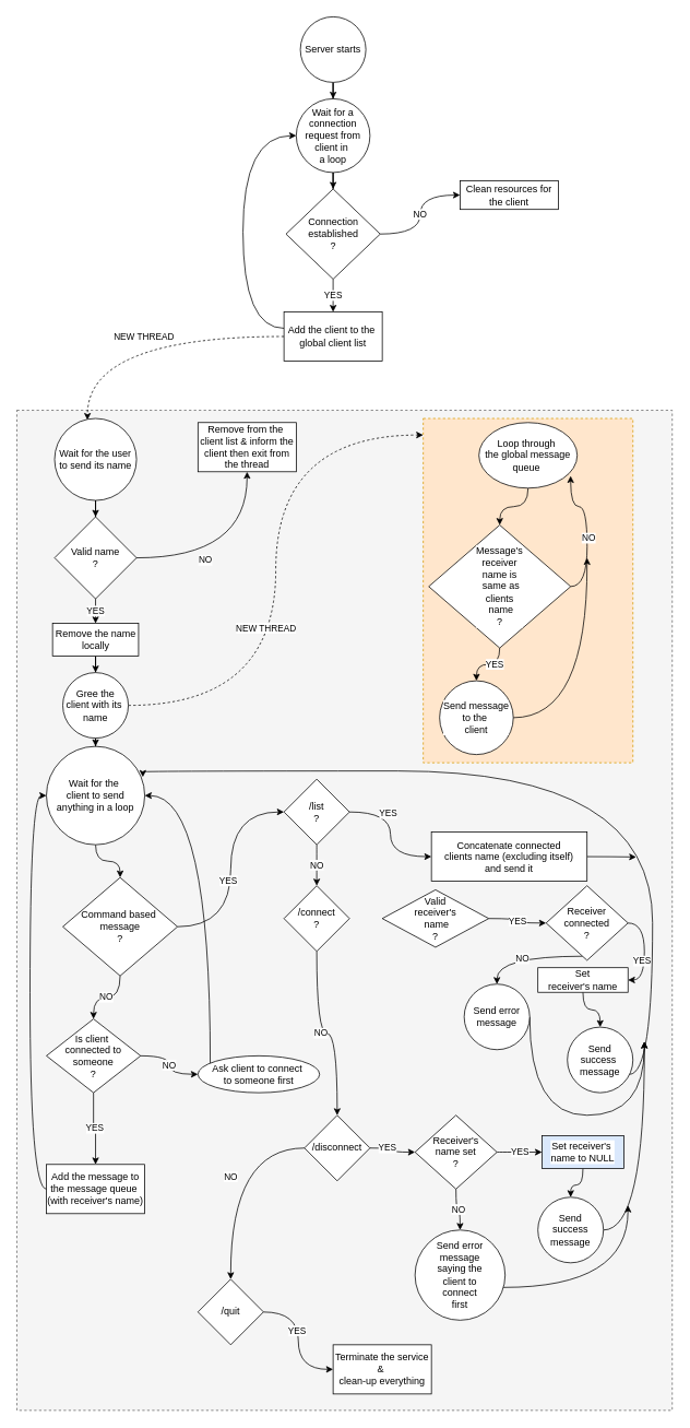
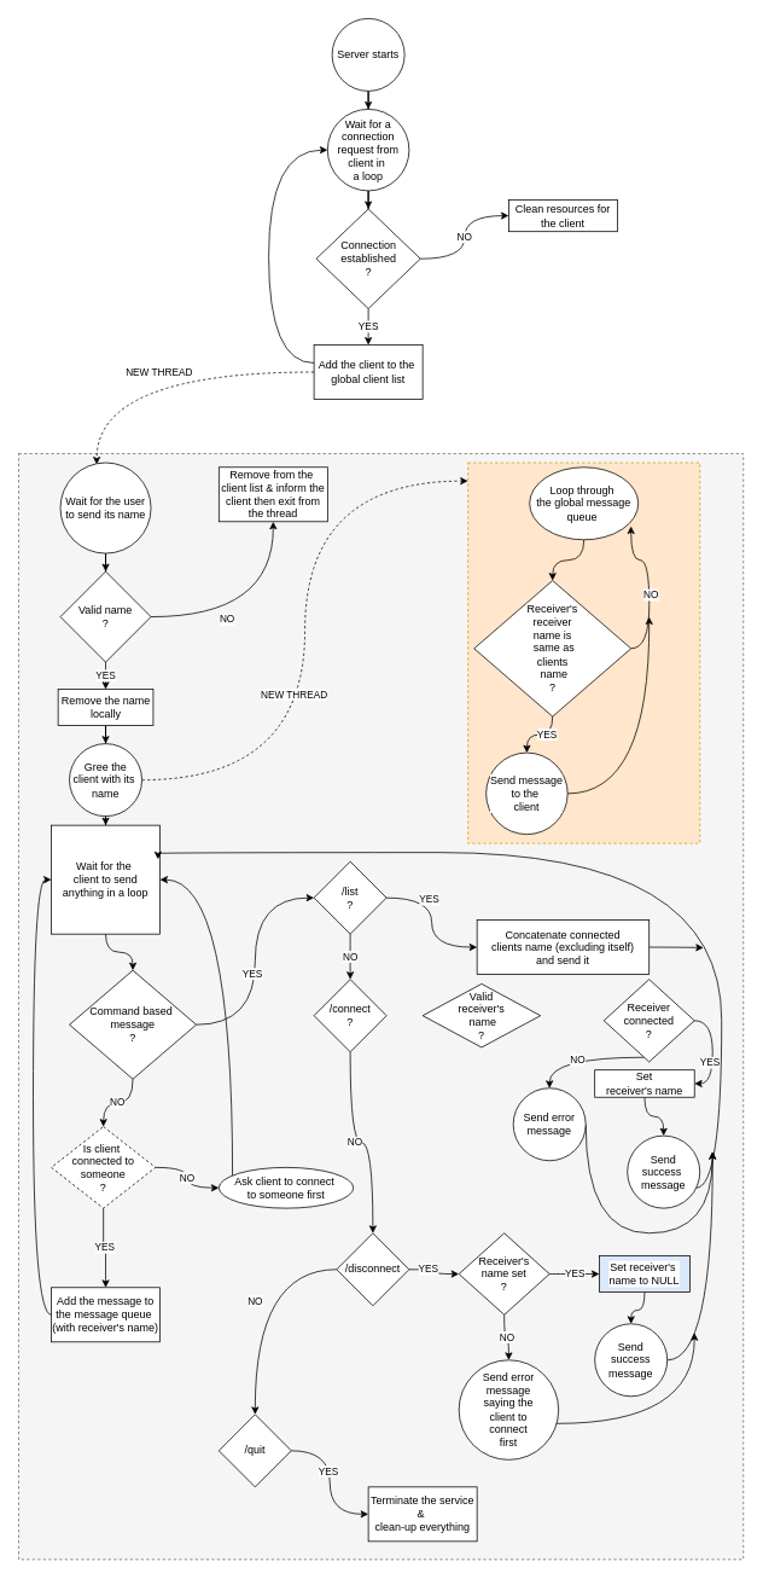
  <mxCell id="0" />
  <mxCell id="1" parent="0" />
  <mxCell id="2" style="edgeStyle=orthogonalEdgeStyle;rounded=0;orthogonalLoop=1;jettySize=auto;html=1;" edge="1" parent="1" source="3" target="5"><mxGeometry relative="1" as="geometry" /></mxCell>
  <mxCell id="3" value="Server starts&lt;br&gt;" style="ellipse;whiteSpace=wrap;html=1;aspect=fixed;" vertex="1" parent="1"><mxGeometry x="366" y="20" width="80" height="80" as="geometry" /></mxCell>
  <mxCell id="4" style="edgeStyle=orthogonalEdgeStyle;rounded=0;orthogonalLoop=1;jettySize=auto;html=1;" edge="1" parent="1" source="5" target="8"><mxGeometry relative="1" as="geometry" /></mxCell>
  <mxCell id="5" value="Wait for a connection request from client in&amp;nbsp;&lt;br&gt;a loop" style="ellipse;whiteSpace=wrap;html=1;aspect=fixed;" vertex="1" parent="1"><mxGeometry x="361" y="120" width="90" height="90" as="geometry" /></mxCell>
  <mxCell id="6" value="NO" style="edgeStyle=orthogonalEdgeStyle;orthogonalLoop=1;jettySize=auto;html=1;entryX=0;entryY=0.5;entryDx=0;entryDy=0;curved=1;" edge="1" parent="1" source="8" target="9"><mxGeometry relative="1" as="geometry" /></mxCell>
  <mxCell id="7" value="YES" style="edgeStyle=orthogonalEdgeStyle;rounded=0;orthogonalLoop=1;jettySize=auto;html=1;" edge="1" parent="1" source="8" target="13"><mxGeometry relative="1" as="geometry" /></mxCell>
  <mxCell id="8" value="Connection established&lt;br&gt;?" style="rhombus;whiteSpace=wrap;html=1;" vertex="1" parent="1"><mxGeometry x="348.5" y="230" width="115" height="110" as="geometry" /></mxCell>
  <mxCell id="9" value="Clean resources for the client" style="rounded=0;whiteSpace=wrap;html=1;" vertex="1" parent="1"><mxGeometry x="561" y="220" width="120" height="35" as="geometry" /></mxCell>
  <mxCell id="10" value="" style="rounded=0;whiteSpace=wrap;html=1;fillColor=#f5f5f5;strokeColor=#666666;fontColor=#333333;dashed=1;" vertex="1" parent="1"><mxGeometry x="20" y="500" width="800" height="1220" as="geometry" /></mxCell>
  <mxCell id="11" value="NEW THREAD" style="edgeStyle=orthogonalEdgeStyle;orthogonalLoop=1;jettySize=auto;html=1;entryX=0.401;entryY=0.019;entryDx=0;entryDy=0;dashed=1;curved=1;entryPerimeter=0;" edge="1" parent="1" source="13" target="15"><mxGeometry relative="1" as="geometry" /></mxCell>
  <mxCell id="12" style="edgeStyle=orthogonalEdgeStyle;orthogonalLoop=1;jettySize=auto;html=1;curved=1;" edge="1" parent="1" source="13" target="5"><mxGeometry relative="1" as="geometry"><Array as="points"><mxPoint x="296" y="400" /><mxPoint x="296" y="165" /></Array></mxGeometry></mxCell>
  <mxCell id="13" value="Add the client to the&amp;nbsp;&lt;br&gt;global client list" style="rounded=0;whiteSpace=wrap;html=1;" vertex="1" parent="1"><mxGeometry x="346" y="380" width="120" height="60" as="geometry" /></mxCell>
  <mxCell id="14" style="edgeStyle=orthogonalEdgeStyle;rounded=0;orthogonalLoop=1;jettySize=auto;html=1;" edge="1" parent="1" source="15" target="19"><mxGeometry relative="1" as="geometry" /></mxCell>
  <mxCell id="15" value="Wait for the user&lt;br&gt;to send its name" style="ellipse;whiteSpace=wrap;html=1;aspect=fixed;" vertex="1" parent="1"><mxGeometry x="66" y="510" width="100" height="100" as="geometry" /></mxCell>
  <mxCell id="16" value="YES" style="edgeStyle=orthogonalEdgeStyle;rounded=0;orthogonalLoop=1;jettySize=auto;html=1;" edge="1" parent="1" source="19" target="22"><mxGeometry relative="1" as="geometry" /></mxCell>
  <mxCell id="17" style="edgeStyle=orthogonalEdgeStyle;orthogonalLoop=1;jettySize=auto;html=1;curved=1;" edge="1" parent="1" source="19" target="20"><mxGeometry relative="1" as="geometry" /></mxCell>
  <mxCell id="18" value="NO" style="edgeLabel;html=1;align=center;verticalAlign=middle;resizable=0;points=[];" vertex="1" connectable="0" parent="17"><mxGeometry x="-0.307" y="-2" relative="1" as="geometry"><mxPoint as="offset" /></mxGeometry></mxCell>
  <mxCell id="19" value="Valid name&lt;br&gt;?" style="rhombus;whiteSpace=wrap;html=1;" vertex="1" parent="1"><mxGeometry x="66" y="630" width="100" height="100" as="geometry" /></mxCell>
  <mxCell id="20" value="Remove from the&amp;nbsp;&lt;br&gt;client list &amp;amp; inform the client then exit from the thread" style="rounded=0;whiteSpace=wrap;html=1;" vertex="1" parent="1"><mxGeometry x="241" y="515" width="120" height="60" as="geometry" /></mxCell>
  <mxCell id="21" style="edgeStyle=orthogonalEdgeStyle;rounded=0;orthogonalLoop=1;jettySize=auto;html=1;" edge="1" parent="1" source="22" target="26"><mxGeometry relative="1" as="geometry" /></mxCell>
  <mxCell id="22" value="Remove the name locally" style="rounded=0;whiteSpace=wrap;html=1;" vertex="1" parent="1"><mxGeometry x="63.5" y="760" width="105" height="40" as="geometry" /></mxCell>
  <mxCell id="23" style="edgeStyle=orthogonalEdgeStyle;orthogonalLoop=1;jettySize=auto;html=1;curved=1;entryX=0;entryY=0.048;entryDx=0;entryDy=0;entryPerimeter=0;dashed=1;" edge="1" parent="1" source="26" target="29"><mxGeometry relative="1" as="geometry" /></mxCell>
  <mxCell id="24" value="NEW THREAD" style="edgeLabel;html=1;align=center;verticalAlign=middle;resizable=0;points=[];" vertex="1" connectable="0" parent="23"><mxGeometry x="-0.202" y="13" relative="1" as="geometry"><mxPoint as="offset" /></mxGeometry></mxCell>
  <mxCell id="25" style="edgeStyle=orthogonalEdgeStyle;rounded=0;orthogonalLoop=1;jettySize=auto;html=1;" edge="1" parent="1" source="26" target="28"><mxGeometry relative="1" as="geometry" /></mxCell>
  <mxCell id="26" value="Gree the client with its&amp;nbsp;&lt;br&gt;name" style="ellipse;whiteSpace=wrap;html=1;aspect=fixed;" vertex="1" parent="1"><mxGeometry x="76" y="820" width="80" height="80" as="geometry" /></mxCell>
  <mxCell id="27" style="edgeStyle=orthogonalEdgeStyle;orthogonalLoop=1;jettySize=auto;html=1;curved=1;" edge="1" parent="1" source="28" target="33"><mxGeometry relative="1" as="geometry" /></mxCell>
- <mxCell id="28" value="Wait for the&amp;nbsp;&lt;br&gt;client to send anything in a loop" style="ellipse;whiteSpace=wrap;html=1;aspect=fixed;" vertex="1" parent="1"><mxGeometry x="56" y="910" width="120" height="120" as="geometry" /></mxCell>
+ <mxCell id="28" value="Wait for the&amp;nbsp;&lt;br&gt;client to send anything in a loop" style="whiteSpace=wrap;html=1;aspect=fixed;rounded=0;" vertex="1" parent="1"><mxGeometry x="56" y="910" width="120" height="120" as="geometry" /></mxCell>
  <mxCell id="29" value="" style="rounded=0;whiteSpace=wrap;html=1;dashed=1;fillColor=#ffe6cc;strokeColor=#d79b00;" vertex="1" parent="1"><mxGeometry x="516" y="510" width="256" height="420" as="geometry" /></mxCell>
  <mxCell id="30" value="NO" style="edgeStyle=orthogonalEdgeStyle;orthogonalLoop=1;jettySize=auto;html=1;curved=1;" edge="1" parent="1" source="33" target="36"><mxGeometry relative="1" as="geometry" /></mxCell>
  <mxCell id="31" style="edgeStyle=orthogonalEdgeStyle;orthogonalLoop=1;jettySize=auto;html=1;entryX=0;entryY=0.5;entryDx=0;entryDy=0;curved=1;" edge="1" parent="1" source="33" target="44"><mxGeometry relative="1" as="geometry" /></mxCell>
  <mxCell id="32" value="YES" style="edgeLabel;html=1;align=center;verticalAlign=middle;resizable=0;points=[];" vertex="1" connectable="0" parent="31"><mxGeometry x="-0.094" y="4" relative="1" as="geometry"><mxPoint as="offset" /></mxGeometry></mxCell>
  <mxCell id="33" value="Command based&amp;nbsp;&lt;br&gt;message&lt;br&gt;?" style="rhombus;whiteSpace=wrap;html=1;" vertex="1" parent="1"><mxGeometry x="76" y="1070" width="140" height="120" as="geometry" /></mxCell>
  <mxCell id="34" value="YES" style="edgeStyle=orthogonalEdgeStyle;rounded=0;orthogonalLoop=1;jettySize=auto;html=1;" edge="1" parent="1" source="36" target="38"><mxGeometry relative="1" as="geometry" /></mxCell>
  <mxCell id="35" value="NO" style="edgeStyle=orthogonalEdgeStyle;orthogonalLoop=1;jettySize=auto;html=1;curved=1;" edge="1" parent="1" source="36" target="40"><mxGeometry relative="1" as="geometry" /></mxCell>
- <mxCell id="36" value="Is client&amp;nbsp;&lt;br&gt;connected to&lt;br&gt;someone&lt;br&gt;?" style="rhombus;whiteSpace=wrap;html=1;" vertex="1" parent="1"><mxGeometry x="56" y="1242.5" width="115" height="90" as="geometry" /></mxCell>
+ <mxCell id="36" value="Is client&amp;nbsp;&lt;br&gt;connected to&lt;br&gt;someone&lt;br&gt;?" style="rhombus;whiteSpace=wrap;html=1;dashed=1;" vertex="1" parent="1"><mxGeometry x="56" y="1242.5" width="115" height="90" as="geometry" /></mxCell>
  <mxCell id="37" style="edgeStyle=orthogonalEdgeStyle;orthogonalLoop=1;jettySize=auto;html=1;entryX=0;entryY=0.5;entryDx=0;entryDy=0;curved=1;" edge="1" parent="1" source="38" target="28"><mxGeometry relative="1" as="geometry"><Array as="points"><mxPoint x="36" y="1450" /><mxPoint x="36" y="970" /></Array></mxGeometry></mxCell>
  <mxCell id="38" value="Add the message to the message queue&amp;nbsp;&lt;br&gt;(with receiver's name)" style="rounded=0;whiteSpace=wrap;html=1;" vertex="1" parent="1"><mxGeometry x="56" y="1420" width="120" height="60" as="geometry" /></mxCell>
  <mxCell id="39" style="edgeStyle=orthogonalEdgeStyle;orthogonalLoop=1;jettySize=auto;html=1;curved=1;" edge="1" parent="1" source="40" target="28"><mxGeometry relative="1" as="geometry"><Array as="points"><mxPoint x="256" y="970" /></Array></mxGeometry></mxCell>
  <mxCell id="40" value="Ask client to connect&amp;nbsp;&lt;br&gt;to someone first" style="ellipse;whiteSpace=wrap;html=1;aspect=fixed;fontFamily=Helvetica;fontSize=12;fontColor=#000000;align=center;strokeColor=#000000;fillColor=#ffffff;" vertex="1" parent="1"><mxGeometry x="241" y="1287.5" width="148.5" height="45" as="geometry" /></mxCell>
  <mxCell id="41" style="edgeStyle=orthogonalEdgeStyle;orthogonalLoop=1;jettySize=auto;html=1;entryX=0;entryY=0.5;entryDx=0;entryDy=0;curved=1;" edge="1" parent="1" source="44" target="46"><mxGeometry relative="1" as="geometry" /></mxCell>
  <mxCell id="42" value="YES" style="edgeLabel;html=1;align=center;verticalAlign=middle;resizable=0;points=[];" vertex="1" connectable="0" parent="41"><mxGeometry x="-0.402" y="-1" relative="1" as="geometry"><mxPoint as="offset" /></mxGeometry></mxCell>
  <mxCell id="43" value="NO" style="edgeStyle=orthogonalEdgeStyle;curved=1;orthogonalLoop=1;jettySize=auto;html=1;" edge="1" parent="1" source="44" target="49"><mxGeometry relative="1" as="geometry" /></mxCell>
  <mxCell id="44" value="/list&lt;br&gt;?" style="rhombus;whiteSpace=wrap;html=1;" vertex="1" parent="1"><mxGeometry x="346" y="950" width="80" height="80" as="geometry" /></mxCell>
  <mxCell id="45" style="edgeStyle=orthogonalEdgeStyle;curved=1;orthogonalLoop=1;jettySize=auto;html=1;" edge="1" parent="1" source="46"><mxGeometry relative="1" as="geometry"><mxPoint x="776" y="1045" as="targetPoint" /><Array as="points"><mxPoint x="746" y="1045" /><mxPoint x="746" y="1045" /></Array></mxGeometry></mxCell>
  <mxCell id="46" value="Concatenate connected &lt;br&gt;clients name (excluding itself) &lt;br&gt;and send it" style="rounded=0;whiteSpace=wrap;html=1;" vertex="1" parent="1"><mxGeometry x="526" y="1014.5" width="190" height="60" as="geometry" /></mxCell>
  <mxCell id="47" style="edgeStyle=orthogonalEdgeStyle;curved=1;orthogonalLoop=1;jettySize=auto;html=1;" edge="1" parent="1" source="49" target="66"><mxGeometry relative="1" as="geometry" /></mxCell>
  <mxCell id="48" value="NO" style="edgeLabel;html=1;align=center;verticalAlign=middle;resizable=0;points=[];" vertex="1" connectable="0" parent="47"><mxGeometry x="-0.074" y="1" relative="1" as="geometry"><mxPoint as="offset" /></mxGeometry></mxCell>
  <mxCell id="49" value="/connect&lt;br&gt;?" style="rhombus;whiteSpace=wrap;html=1;" vertex="1" parent="1"><mxGeometry x="346" y="1080" width="80" height="80" as="geometry" /></mxCell>
- <mxCell id="50" value="YES" style="edgeStyle=orthogonalEdgeStyle;curved=1;orthogonalLoop=1;jettySize=auto;html=1;" edge="1" parent="1" source="51" target="56"><mxGeometry relative="1" as="geometry" /></mxCell>
  <mxCell id="51" value="Valid &lt;br&gt;receiver's&lt;br&gt;&amp;nbsp;name&lt;br&gt;?" style="rhombus;whiteSpace=wrap;html=1;" vertex="1" parent="1"><mxGeometry x="466" y="1085" width="130" height="70" as="geometry" /></mxCell>
  <mxCell id="52" style="edgeStyle=orthogonalEdgeStyle;curved=1;orthogonalLoop=1;jettySize=auto;html=1;entryX=1;entryY=0.5;entryDx=0;entryDy=0;exitX=1;exitY=0.5;exitDx=0;exitDy=0;" edge="1" parent="1" source="56" target="58"><mxGeometry relative="1" as="geometry" /></mxCell>
  <mxCell id="53" value="YES" style="edgeLabel;html=1;align=center;verticalAlign=middle;resizable=0;points=[];" vertex="1" connectable="0" parent="52"><mxGeometry x="0.197" y="-4" relative="1" as="geometry"><mxPoint as="offset" /></mxGeometry></mxCell>
  <mxCell id="54" style="edgeStyle=orthogonalEdgeStyle;curved=1;orthogonalLoop=1;jettySize=auto;html=1;" edge="1" parent="1" source="56" target="62"><mxGeometry relative="1" as="geometry"><Array as="points"><mxPoint x="676" y="1166" /><mxPoint x="606" y="1166" /></Array></mxGeometry></mxCell>
  <mxCell id="55" value="NO" style="edgeLabel;html=1;align=center;verticalAlign=middle;resizable=0;points=[];" vertex="1" connectable="0" parent="54"><mxGeometry x="0.066" y="2" relative="1" as="geometry"><mxPoint as="offset" /></mxGeometry></mxCell>
  <mxCell id="56" value="Receiver connected&lt;br&gt;?" style="rhombus;whiteSpace=wrap;html=1;" vertex="1" parent="1"><mxGeometry x="666" y="1080" width="100" height="91" as="geometry" /></mxCell>
  <mxCell id="57" style="edgeStyle=orthogonalEdgeStyle;curved=1;orthogonalLoop=1;jettySize=auto;html=1;" edge="1" parent="1" source="58" target="60"><mxGeometry relative="1" as="geometry" /></mxCell>
  <mxCell id="58" value="Set &lt;br&gt;receiver's name" style="rounded=0;whiteSpace=wrap;html=1;" vertex="1" parent="1"><mxGeometry x="656" y="1180" width="110" height="30" as="geometry" /></mxCell>
  <mxCell id="59" style="edgeStyle=orthogonalEdgeStyle;orthogonalLoop=1;jettySize=auto;html=1;curved=1;entryX=0.981;entryY=0.312;entryDx=0;entryDy=0;entryPerimeter=0;" edge="1" parent="1" source="60" target="28"><mxGeometry relative="1" as="geometry"><mxPoint x="186" y="970" as="targetPoint" /><Array as="points"><mxPoint x="796" y="1310" /><mxPoint x="796" y="940" /><mxPoint x="174" y="940" /></Array></mxGeometry></mxCell>
  <mxCell id="60" value="Send success&amp;nbsp;&lt;br&gt;message" style="ellipse;whiteSpace=wrap;html=1;aspect=fixed;" vertex="1" parent="1"><mxGeometry x="692" y="1252.5" width="80" height="80" as="geometry" /></mxCell>
  <mxCell id="61" style="edgeStyle=orthogonalEdgeStyle;curved=1;orthogonalLoop=1;jettySize=auto;html=1;" edge="1" parent="1" source="62"><mxGeometry relative="1" as="geometry"><mxPoint x="786" y="1270" as="targetPoint" /><Array as="points"><mxPoint x="646" y="1360" /><mxPoint x="786" y="1360" /></Array></mxGeometry></mxCell>
  <mxCell id="62" value="Send error message" style="ellipse;whiteSpace=wrap;html=1;aspect=fixed;" vertex="1" parent="1"><mxGeometry x="566" y="1200" width="80" height="80" as="geometry" /></mxCell>
  <mxCell id="63" style="edgeStyle=orthogonalEdgeStyle;curved=1;orthogonalLoop=1;jettySize=auto;html=1;" edge="1" parent="1" source="66" target="69"><mxGeometry relative="1" as="geometry" /></mxCell>
  <mxCell id="64" value="YES" style="edgeLabel;html=1;align=center;verticalAlign=middle;resizable=0;points=[];labelBackgroundColor=#ffffff;labelBorderColor=none;" vertex="1" connectable="0" parent="63"><mxGeometry x="-0.322" y="1" relative="1" as="geometry"><mxPoint as="offset" /></mxGeometry></mxCell>
  <mxCell id="65" value="NO" style="edgeStyle=orthogonalEdgeStyle;curved=1;orthogonalLoop=1;jettySize=auto;html=1;" edge="1" parent="1" source="66" target="78"><mxGeometry relative="1" as="geometry" /></mxCell>
  <mxCell id="66" value="/disconnect" style="rhombus;whiteSpace=wrap;html=1;" vertex="1" parent="1"><mxGeometry x="371" y="1360" width="80" height="80" as="geometry" /></mxCell>
  <mxCell id="67" value="YES" style="edgeStyle=orthogonalEdgeStyle;curved=1;orthogonalLoop=1;jettySize=auto;html=1;" edge="1" parent="1" source="69" target="71"><mxGeometry relative="1" as="geometry" /></mxCell>
  <mxCell id="68" value="NO" style="edgeStyle=orthogonalEdgeStyle;curved=1;orthogonalLoop=1;jettySize=auto;html=1;" edge="1" parent="1" source="69" target="73"><mxGeometry relative="1" as="geometry" /></mxCell>
  <mxCell id="69" value="Receiver's&lt;br&gt;name set&lt;br&gt;?" style="rhombus;whiteSpace=wrap;html=1;" vertex="1" parent="1"><mxGeometry x="506" y="1360" width="100" height="90" as="geometry" /></mxCell>
  <mxCell id="70" style="edgeStyle=orthogonalEdgeStyle;curved=1;orthogonalLoop=1;jettySize=auto;html=1;" edge="1" parent="1" source="71" target="75"><mxGeometry relative="1" as="geometry" /></mxCell>
  <mxCell id="71" value="Set receiver's&amp;nbsp;&lt;br&gt;name to NULL" style="rounded=0;whiteSpace=wrap;html=1;labelBackgroundColor=#ffffff;fillColor=#dae8fc;" vertex="1" parent="1"><mxGeometry x="661" y="1385" width="100" height="40" as="geometry" /></mxCell>
  <mxCell id="72" style="edgeStyle=orthogonalEdgeStyle;curved=1;orthogonalLoop=1;jettySize=auto;html=1;" edge="1" parent="1" source="73"><mxGeometry relative="1" as="geometry"><mxPoint x="766" y="1470" as="targetPoint" /><Array as="points"><mxPoint x="766" y="1570" /></Array></mxGeometry></mxCell>
  <mxCell id="73" value="Send error&lt;br&gt;&amp;nbsp;message&amp;nbsp;&lt;br&gt;saying the &lt;br&gt;client to &lt;br&gt;connect &lt;br&gt;first" style="ellipse;whiteSpace=wrap;html=1;aspect=fixed;labelBackgroundColor=#ffffff;" vertex="1" parent="1"><mxGeometry x="506" y="1500" width="110" height="110" as="geometry" /></mxCell>
  <mxCell id="74" style="edgeStyle=orthogonalEdgeStyle;curved=1;orthogonalLoop=1;jettySize=auto;html=1;" edge="1" parent="1" source="75"><mxGeometry relative="1" as="geometry"><mxPoint x="786" y="1270" as="targetPoint" /></mxGeometry></mxCell>
  <mxCell id="75" value="Send&lt;br&gt;success&lt;br&gt;message" style="ellipse;whiteSpace=wrap;html=1;aspect=fixed;labelBackgroundColor=#ffffff;" vertex="1" parent="1"><mxGeometry x="656" y="1460" width="80" height="80" as="geometry" /></mxCell>
  <mxCell id="76" style="edgeStyle=orthogonalEdgeStyle;curved=1;orthogonalLoop=1;jettySize=auto;html=1;" edge="1" parent="1" source="78" target="79"><mxGeometry relative="1" as="geometry" /></mxCell>
  <mxCell id="77" value="YES" style="edgeLabel;html=1;align=center;verticalAlign=middle;resizable=0;points=[];" vertex="1" connectable="0" parent="76"><mxGeometry x="-0.164" y="-2" relative="1" as="geometry"><mxPoint as="offset" /></mxGeometry></mxCell>
  <mxCell id="78" value="/quit" style="rhombus;whiteSpace=wrap;html=1;labelBackgroundColor=#ffffff;" vertex="1" parent="1"><mxGeometry x="241" y="1560" width="80" height="80" as="geometry" /></mxCell>
  <mxCell id="79" value="Terminate the service&lt;br&gt;&amp;amp;&amp;nbsp;&lt;br&gt;clean-up everything" style="rounded=1;whiteSpace=wrap;html=1;labelBackgroundColor=#ffffff;arcSize=0;" vertex="1" parent="1"><mxGeometry x="406" y="1640" width="120" height="60" as="geometry" /></mxCell>
  <mxCell id="80" style="edgeStyle=orthogonalEdgeStyle;curved=1;orthogonalLoop=1;jettySize=auto;html=1;" edge="1" parent="1" source="81" target="86"><mxGeometry relative="1" as="geometry" /></mxCell>
  <mxCell id="81" value="Loop through&amp;nbsp;&lt;br&gt;the global message queue&amp;nbsp;" style="ellipse;whiteSpace=wrap;html=1;aspect=fixed;fontFamily=Helvetica;fontSize=12;fontColor=#000000;align=center;strokeColor=#000000;fillColor=#ffffff;" vertex="1" parent="1"><mxGeometry x="584" y="515" width="120" height="80" as="geometry" /></mxCell>
  <mxCell id="82" style="edgeStyle=orthogonalEdgeStyle;curved=1;orthogonalLoop=1;jettySize=auto;html=1;" edge="1" parent="1" source="86" target="88"><mxGeometry relative="1" as="geometry" /></mxCell>
  <mxCell id="83" value="YES" style="edgeLabel;html=1;align=center;verticalAlign=middle;resizable=0;points=[];" vertex="1" connectable="0" parent="82"><mxGeometry x="-0.212" y="-1" relative="1" as="geometry"><mxPoint as="offset" /></mxGeometry></mxCell>
  <mxCell id="84" style="edgeStyle=orthogonalEdgeStyle;curved=1;orthogonalLoop=1;jettySize=auto;html=1;entryX=0.933;entryY=0.813;entryDx=0;entryDy=0;entryPerimeter=0;exitX=1;exitY=0.5;exitDx=0;exitDy=0;" edge="1" parent="1" source="86" target="81"><mxGeometry relative="1" as="geometry"><Array as="points" /></mxGeometry></mxCell>
  <mxCell id="85" value="NO" style="edgeLabel;html=1;align=center;verticalAlign=middle;resizable=0;points=[];" vertex="1" connectable="0" parent="84"><mxGeometry x="-0.091" y="-1" relative="1" as="geometry"><mxPoint as="offset" /></mxGeometry></mxCell>
- <mxCell id="86" value="Message's&lt;br&gt;receiver &lt;br&gt;name is&lt;br&gt;&amp;nbsp;same as &lt;br&gt;clients&lt;br&gt;&amp;nbsp;name&lt;br&gt;?" style="rhombus;whiteSpace=wrap;html=1;labelBackgroundColor=#ffffff;" vertex="1" parent="1"><mxGeometry x="522.75" y="640" width="173.25" height="150" as="geometry" /></mxCell>
+ <mxCell id="86" value="Receiver's&lt;br&gt;receiver &lt;br&gt;name is&lt;br&gt;&amp;nbsp;same as &lt;br&gt;clients&lt;br&gt;&amp;nbsp;name&lt;br&gt;?" style="rhombus;whiteSpace=wrap;html=1;labelBackgroundColor=#ffffff;" vertex="1" parent="1"><mxGeometry x="522.75" y="640" width="173.25" height="150" as="geometry" /></mxCell>
  <mxCell id="87" style="edgeStyle=orthogonalEdgeStyle;curved=1;orthogonalLoop=1;jettySize=auto;html=1;" edge="1" parent="1" source="88"><mxGeometry relative="1" as="geometry"><mxPoint x="716" y="680" as="targetPoint" /></mxGeometry></mxCell>
  <mxCell id="88" value="Send message&lt;br&gt;to the&amp;nbsp;&lt;br&gt;client" style="ellipse;whiteSpace=wrap;html=1;aspect=fixed;labelBackgroundColor=#ffffff;" vertex="1" parent="1"><mxGeometry x="536" y="830" width="90" height="90" as="geometry" /></mxCell>
